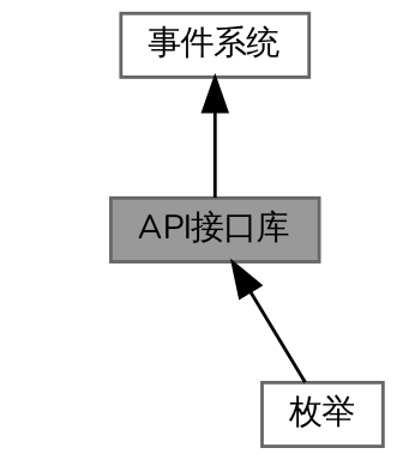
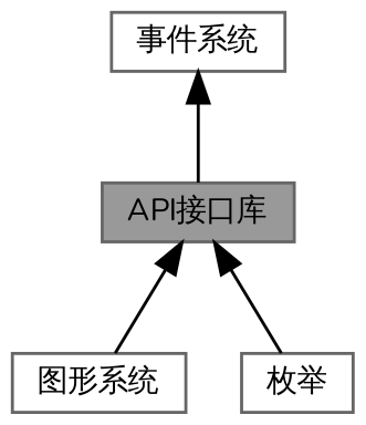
  digraph {
    fontname=Nunito
    rankdir=TB
    node [color=grey40 fillcolor=white fontname=Nunito fontsize=10 shape=box style=filled]
    edge [dir=back fontname=Nunito fontsize=10 labelfontname=Helvetica labelfontsize=10 shape=plaintext style=solid]
    n1 [color=gray40 fillcolor=grey60 fontcolor=black height=0.2 label="API接口库" width=0.4]
+   n2 [height=0.2 label="图形系统" width=0.4]
    n3 [height=0.2 label="枚举" width=0.4]
    n4 [height=0.2 label="事件系统" width=0.4]
+   n1 -> n2
    n1 -> n3
    n4 -> n1
  }
